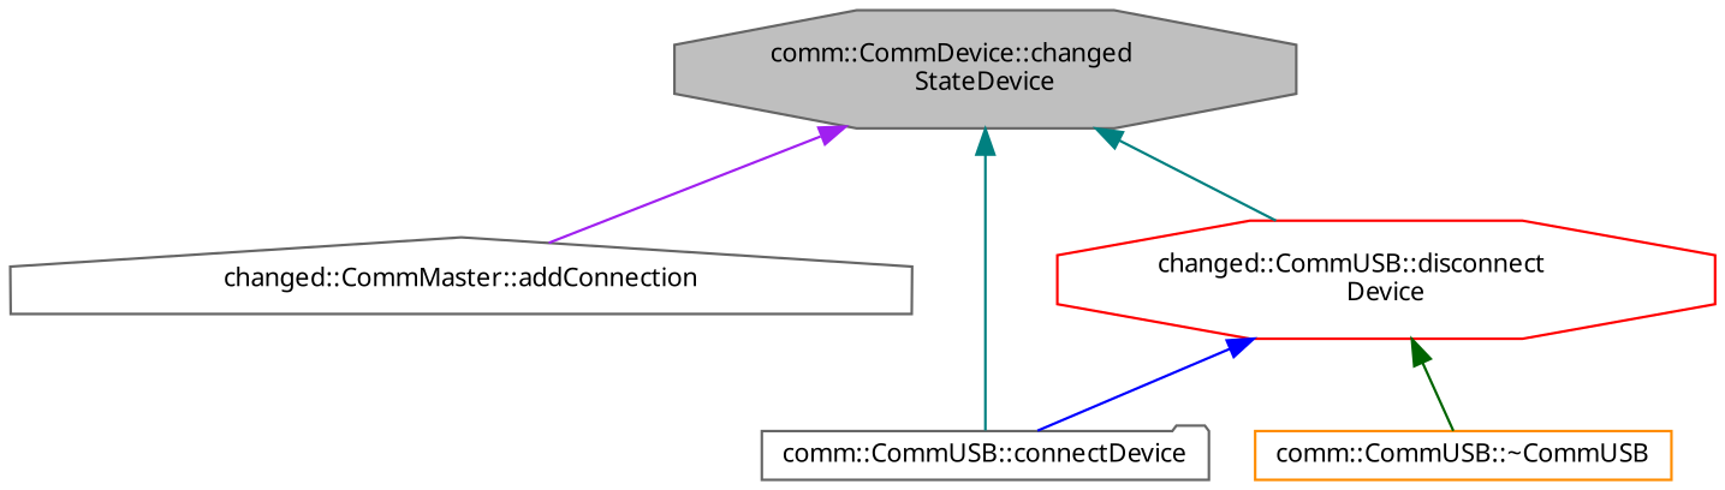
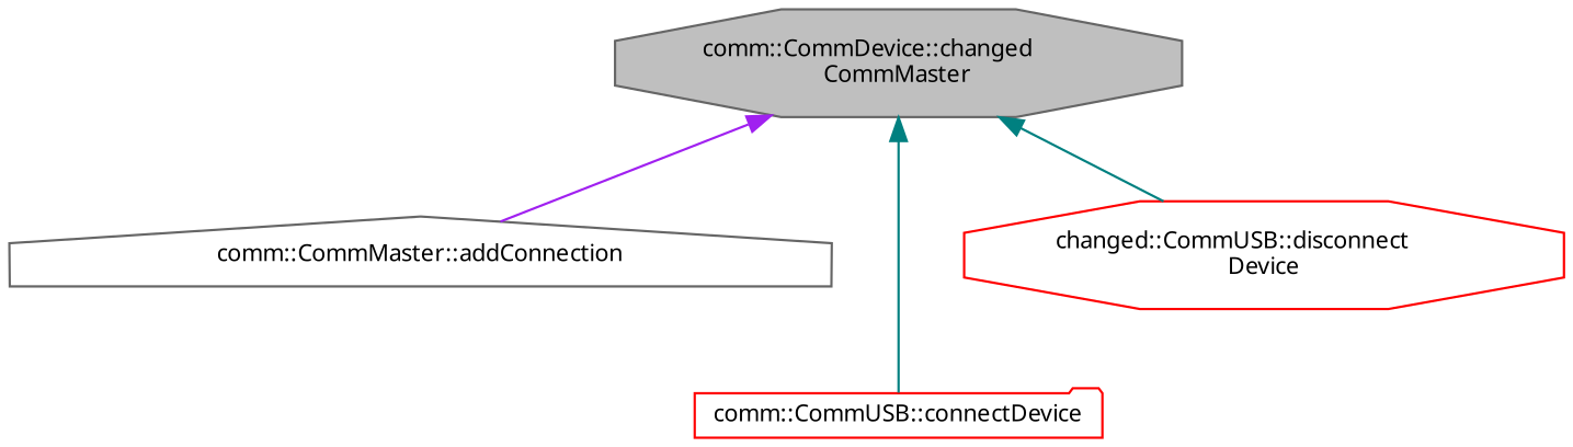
  digraph {
    fontname="Noto Sans"
    rankdir=TB
    node [color=gray40 fillcolor=white fontname="Noto Sans" fontsize=10 shape=octagon style=filled]
    edge [color=teal dir=back fontname="Noto Sans" fontsize=10 labelfontname=Helvetica labelfontsize=10 style=solid]
-   n1 [fillcolor=grey75 fontcolor=black height=0.2 label="comm::CommDevice::changed\lStateDevice" width=0.4]
-   n2 [height=0.2 label="changed::CommMaster::addConnection" shape=house width=0.4]
-   n3 [height=0.2 label="comm::CommUSB::connectDevice" shape=folder width=0.4]
+   n1 [fillcolor=grey75 fontcolor=black height=0.2 label="comm::CommDevice::changed\lCommMaster" width=0.4]
+   n2 [height=0.2 label="comm::CommMaster::addConnection" shape=house width=0.4]
+   n3 [color=red height=0.2 label="comm::CommUSB::connectDevice" shape=folder width=0.4]
    n4 [color=red height=0.2 label="changed::CommUSB::disconnect\lDevice" width=0.4]
-   n5 [color=darkorange height=0.2 label="comm::CommUSB::~CommUSB" shape=box width=0.4]
    n1 -> n2 [color=purple]
    n1 -> n3
    n1 -> n4
-   n4 -> n3 [color=blue]
-   n4 -> n5 [color=darkgreen]
  }
